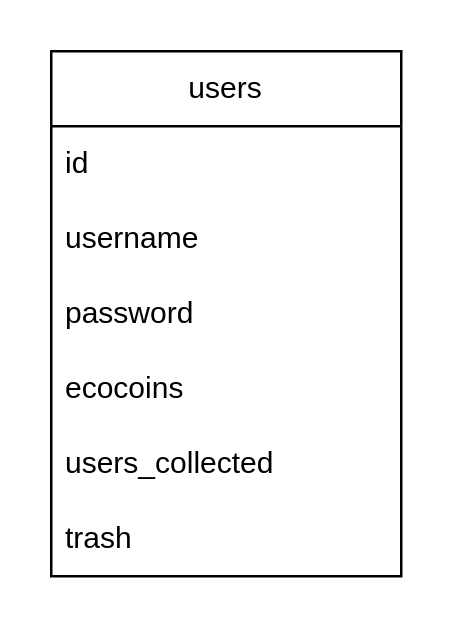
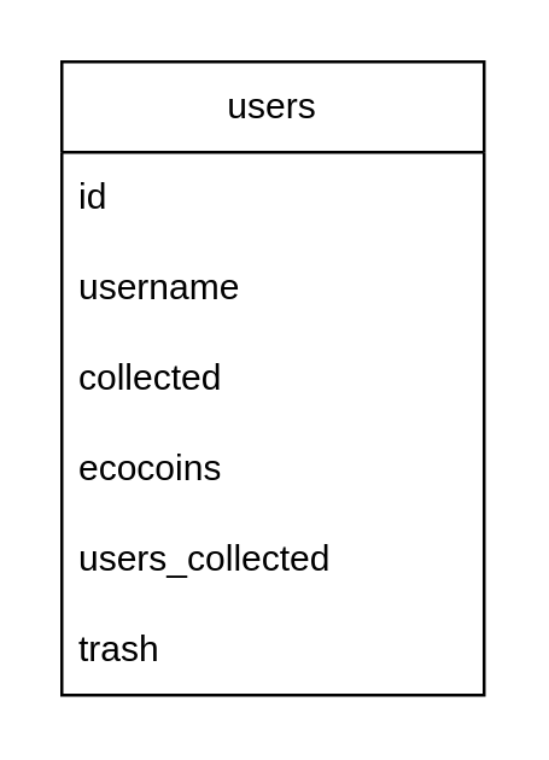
  <mxCell id="0" />
  <mxCell id="1" parent="0" />
  <mxCell id="2" value="users" style="swimlane;fontStyle=0;childLayout=stackLayout;horizontal=1;startSize=30;horizontalStack=0;resizeParent=1;resizeParentMax=0;resizeLast=0;collapsible=1;marginBottom=0;whiteSpace=wrap;html=1;" vertex="1" parent="1"><mxGeometry x="20" y="20" width="140" height="210" as="geometry" /></mxCell>
  <mxCell id="3" value="id" style="text;strokeColor=none;fillColor=none;align=left;verticalAlign=middle;spacingLeft=4;spacingRight=4;overflow=hidden;points=[[0,0.5],[1,0.5]];portConstraint=eastwest;rotatable=0;whiteSpace=wrap;html=1;" vertex="1" parent="2"><mxGeometry y="30" width="140" height="30" as="geometry" /></mxCell>
  <mxCell id="4" value="username" style="text;strokeColor=none;fillColor=none;align=left;verticalAlign=middle;spacingLeft=4;spacingRight=4;overflow=hidden;points=[[0,0.5],[1,0.5]];portConstraint=eastwest;rotatable=0;whiteSpace=wrap;html=1;" vertex="1" parent="2"><mxGeometry y="60" width="140" height="30" as="geometry" /></mxCell>
- <mxCell id="5" value="password" style="text;strokeColor=none;fillColor=none;align=left;verticalAlign=middle;spacingLeft=4;spacingRight=4;overflow=hidden;points=[[0,0.5],[1,0.5]];portConstraint=eastwest;rotatable=0;whiteSpace=wrap;html=1;" vertex="1" parent="2"><mxGeometry y="90" width="140" height="30" as="geometry" /></mxCell>
+ <mxCell id="5" value="collected" style="text;strokeColor=none;fillColor=none;align=left;verticalAlign=middle;spacingLeft=4;spacingRight=4;overflow=hidden;points=[[0,0.5],[1,0.5]];portConstraint=eastwest;rotatable=0;whiteSpace=wrap;html=1;" vertex="1" parent="2"><mxGeometry y="90" width="140" height="30" as="geometry" /></mxCell>
  <mxCell id="6" value="ecocoins" style="text;strokeColor=none;fillColor=none;align=left;verticalAlign=middle;spacingLeft=4;spacingRight=4;overflow=hidden;points=[[0,0.5],[1,0.5]];portConstraint=eastwest;rotatable=0;whiteSpace=wrap;html=1;" vertex="1" parent="2"><mxGeometry y="120" width="140" height="30" as="geometry" /></mxCell>
  <mxCell id="7" value="users_collected" style="text;strokeColor=none;fillColor=none;align=left;verticalAlign=middle;spacingLeft=4;spacingRight=4;overflow=hidden;points=[[0,0.5],[1,0.5]];portConstraint=eastwest;rotatable=0;whiteSpace=wrap;html=1;" vertex="1" parent="2"><mxGeometry y="150" width="140" height="30" as="geometry" /></mxCell>
  <mxCell id="8" value="trash" style="text;strokeColor=none;fillColor=none;align=left;verticalAlign=middle;spacingLeft=4;spacingRight=4;overflow=hidden;points=[[0,0.5],[1,0.5]];portConstraint=eastwest;rotatable=0;whiteSpace=wrap;html=1;" vertex="1" parent="2"><mxGeometry y="180" width="140" height="30" as="geometry" /></mxCell>
